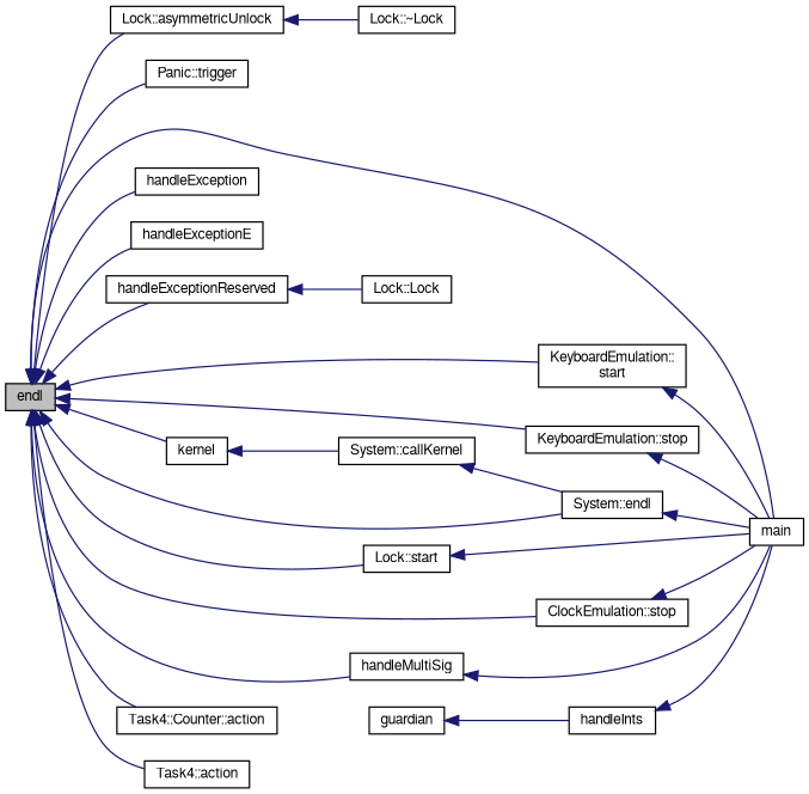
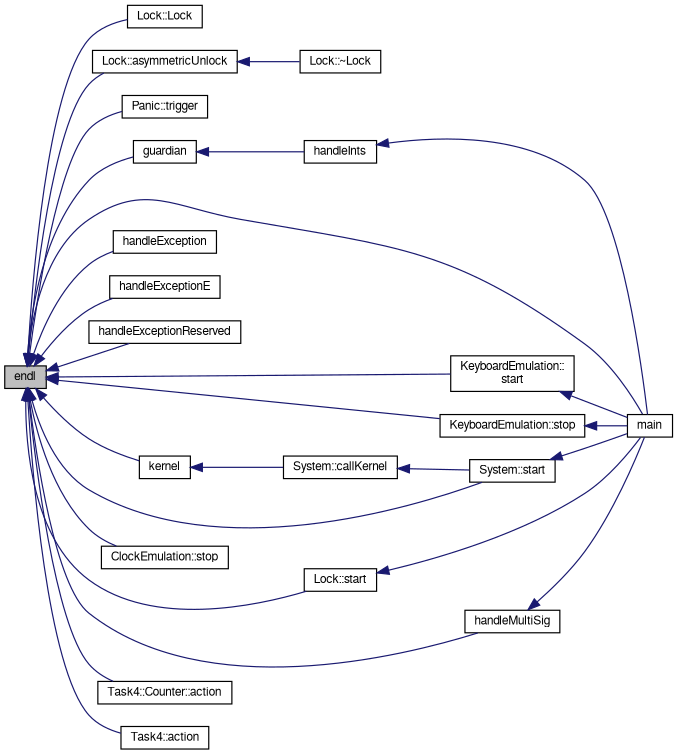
  digraph {
    rankdir=LR
    node [color=black fontname=FreeSans fontsize=10 shape=record]
    edge [color=midnightblue dir=back fontname=FreeSans fontsize=10 labelfontname=FreeSans labelfontsize=10 style=solid]
    n1 [fillcolor=grey75 fontcolor=black height=0.2 label=endl style=filled width=0.4]
    n2 [height=0.2 label="Lock::Lock" width=0.4]
    n3 [height=0.2 label="Lock::asymmetricUnlock" width=0.4]
    n4 [height=0.2 label="Panic::trigger" width=0.4]
    n5 [height=0.2 label=guardian width=0.4]
    n6 [height=0.2 label=main width=0.4]
    n7 [height=0.2 label=handleException width=0.4]
    n8 [height=0.2 label=handleExceptionE width=0.4]
    n9 [height=0.2 label=handleExceptionReserved width=0.4]
-   n10 [height=0.2 label="System::endl" width=0.4]
+   n10 [height=0.2 label="System::start" width=0.4]
    n11 [height=0.2 label="KeyboardEmulation::\lstart" width=0.4]
    n12 [height=0.2 label="KeyboardEmulation::stop" width=0.4]
    n13 [height=0.2 label="Lock::start" width=0.4]
    n14 [height=0.2 label="ClockEmulation::stop" width=0.4]
    n15 [height=0.2 label=handleMultiSig width=0.4]
    n16 [height=0.2 label=kernel width=0.4]
    n17 [height=0.2 label="Task4::Counter::action" width=0.4]
    n18 [height=0.2 label="Task4::action" width=0.4]
    n19 [height=0.2 label="Lock::~Lock" width=0.4]
    n20 [height=0.2 label=handleInts width=0.4]
    n21 [height=0.2 label="System::callKernel" width=0.4]
-   n9 -> n2
+   n1 -> n2
    n1 -> n3
    n1 -> n4
+   n1 -> n5
    n1 -> n6
    n1 -> n7
    n1 -> n8
    n1 -> n9
    n1 -> n10
    n1 -> n11
    n1 -> n12
    n1 -> n13
    n1 -> n14
    n1 -> n15
    n1 -> n16
    n1 -> n17
    n1 -> n18
    n3 -> n19
    n5 -> n20
    n10 -> n6
    n11 -> n6
    n12 -> n6
    n13 -> n6
-   n14 -> n6
    n15 -> n6
    n16 -> n21
    n20 -> n6
    n21 -> n10
  }
